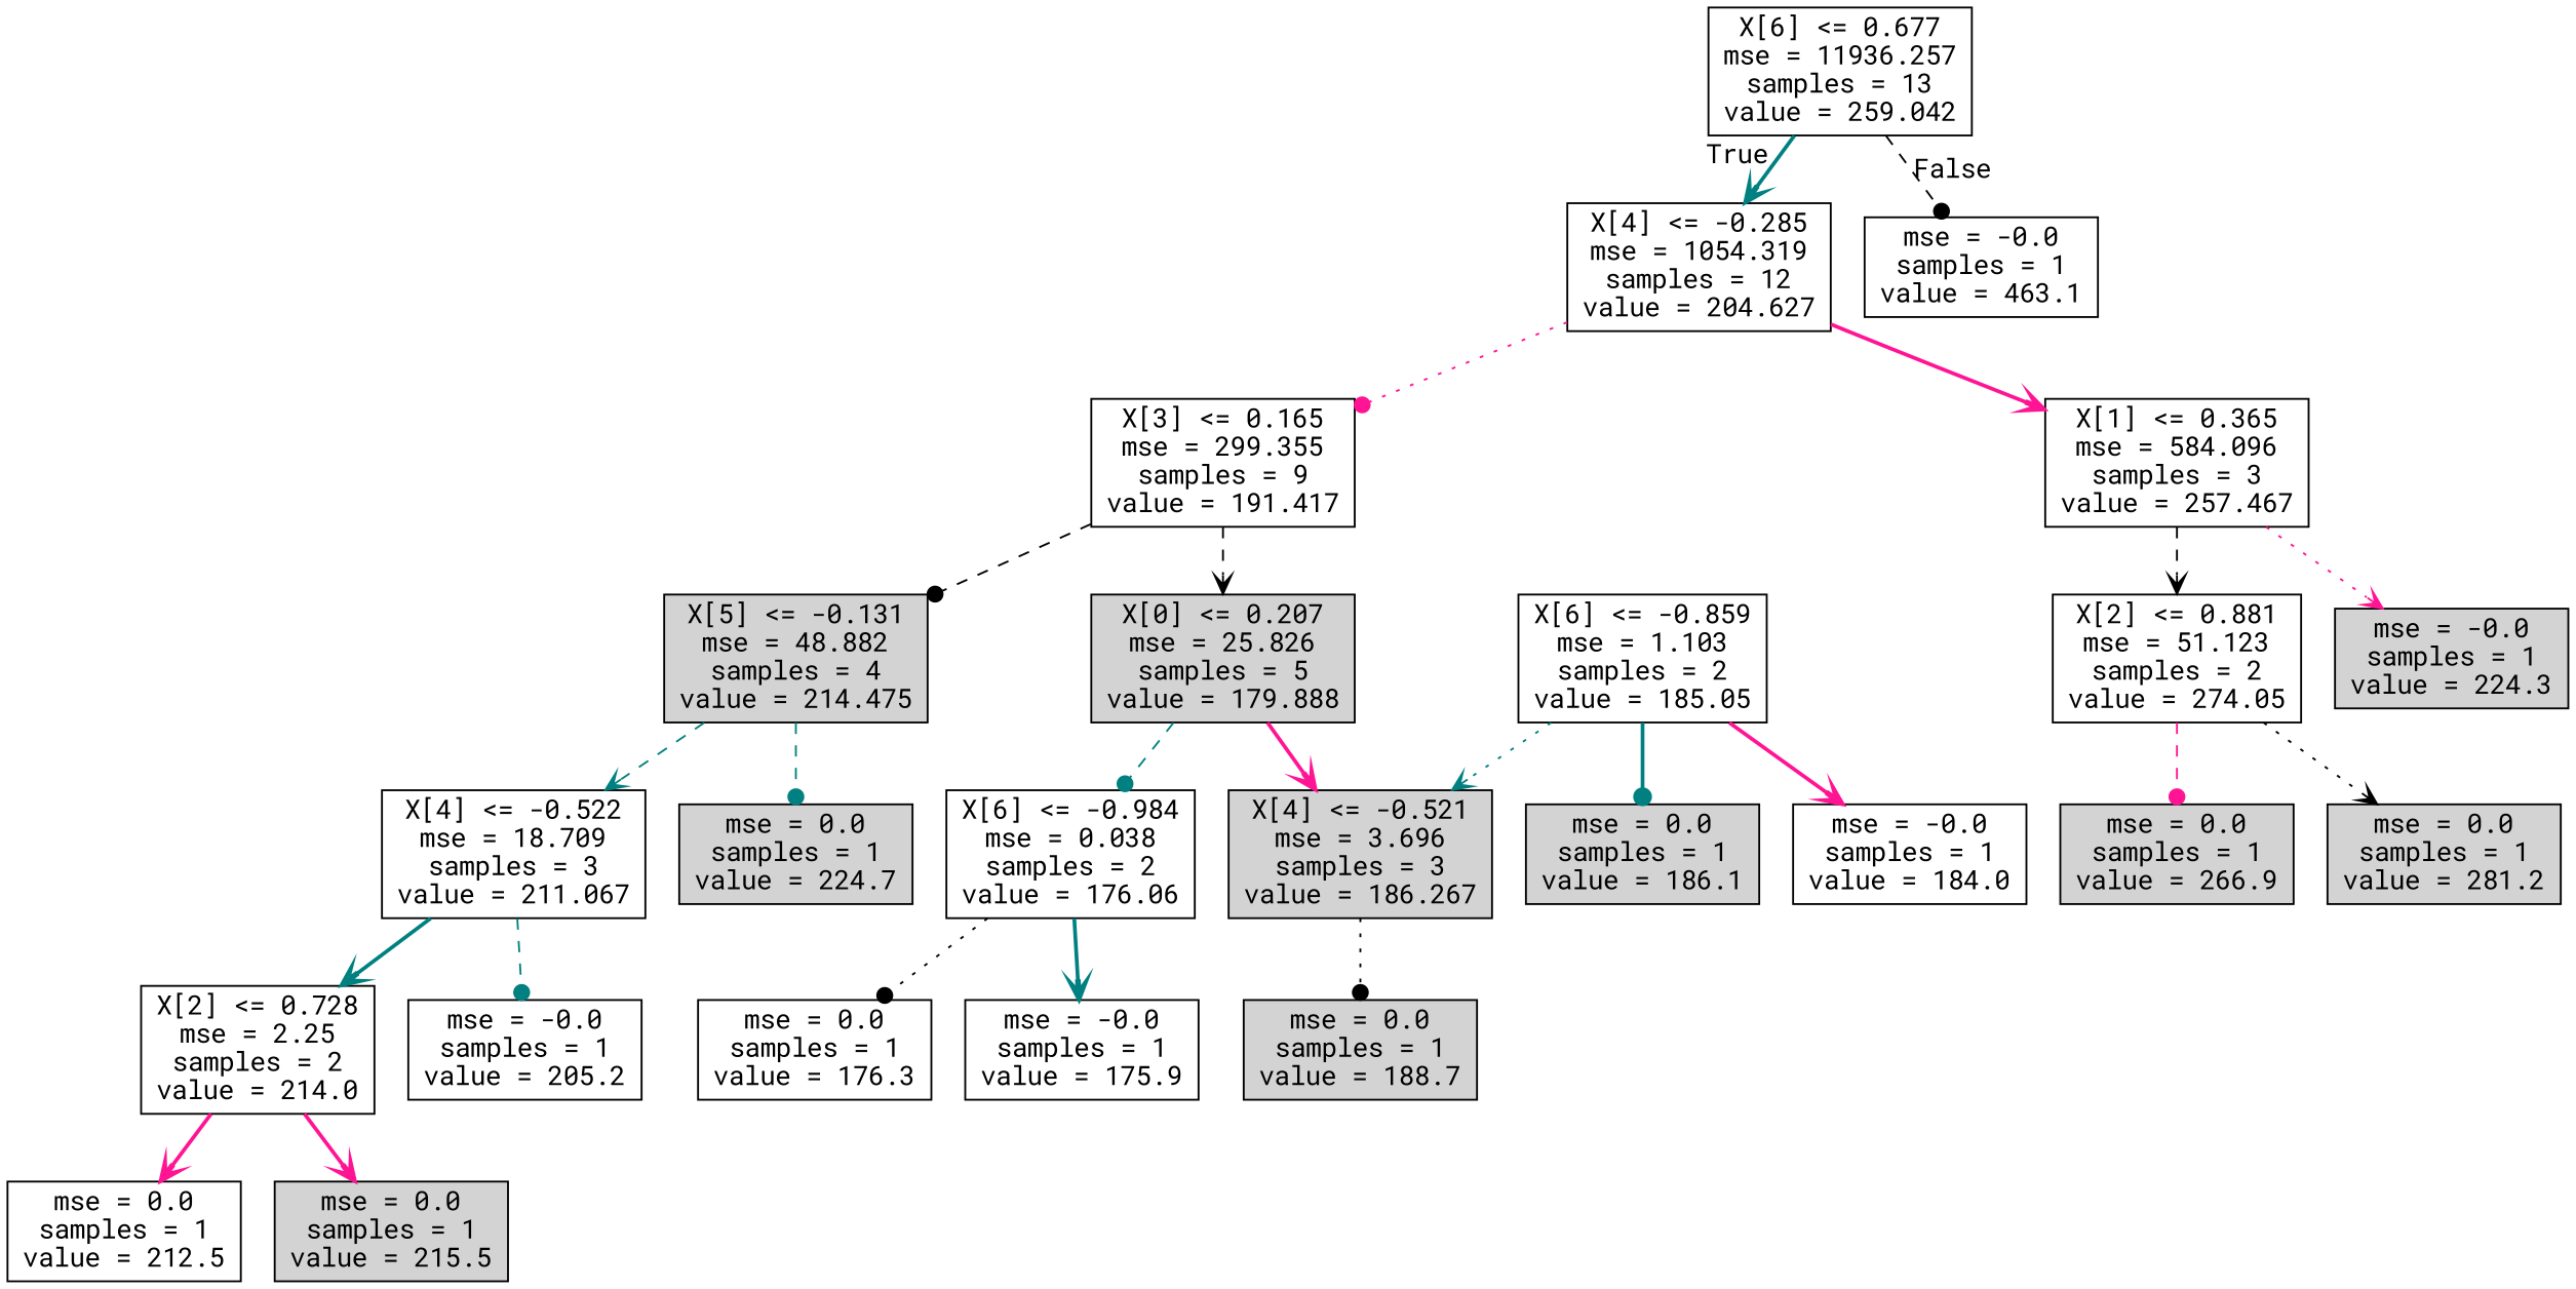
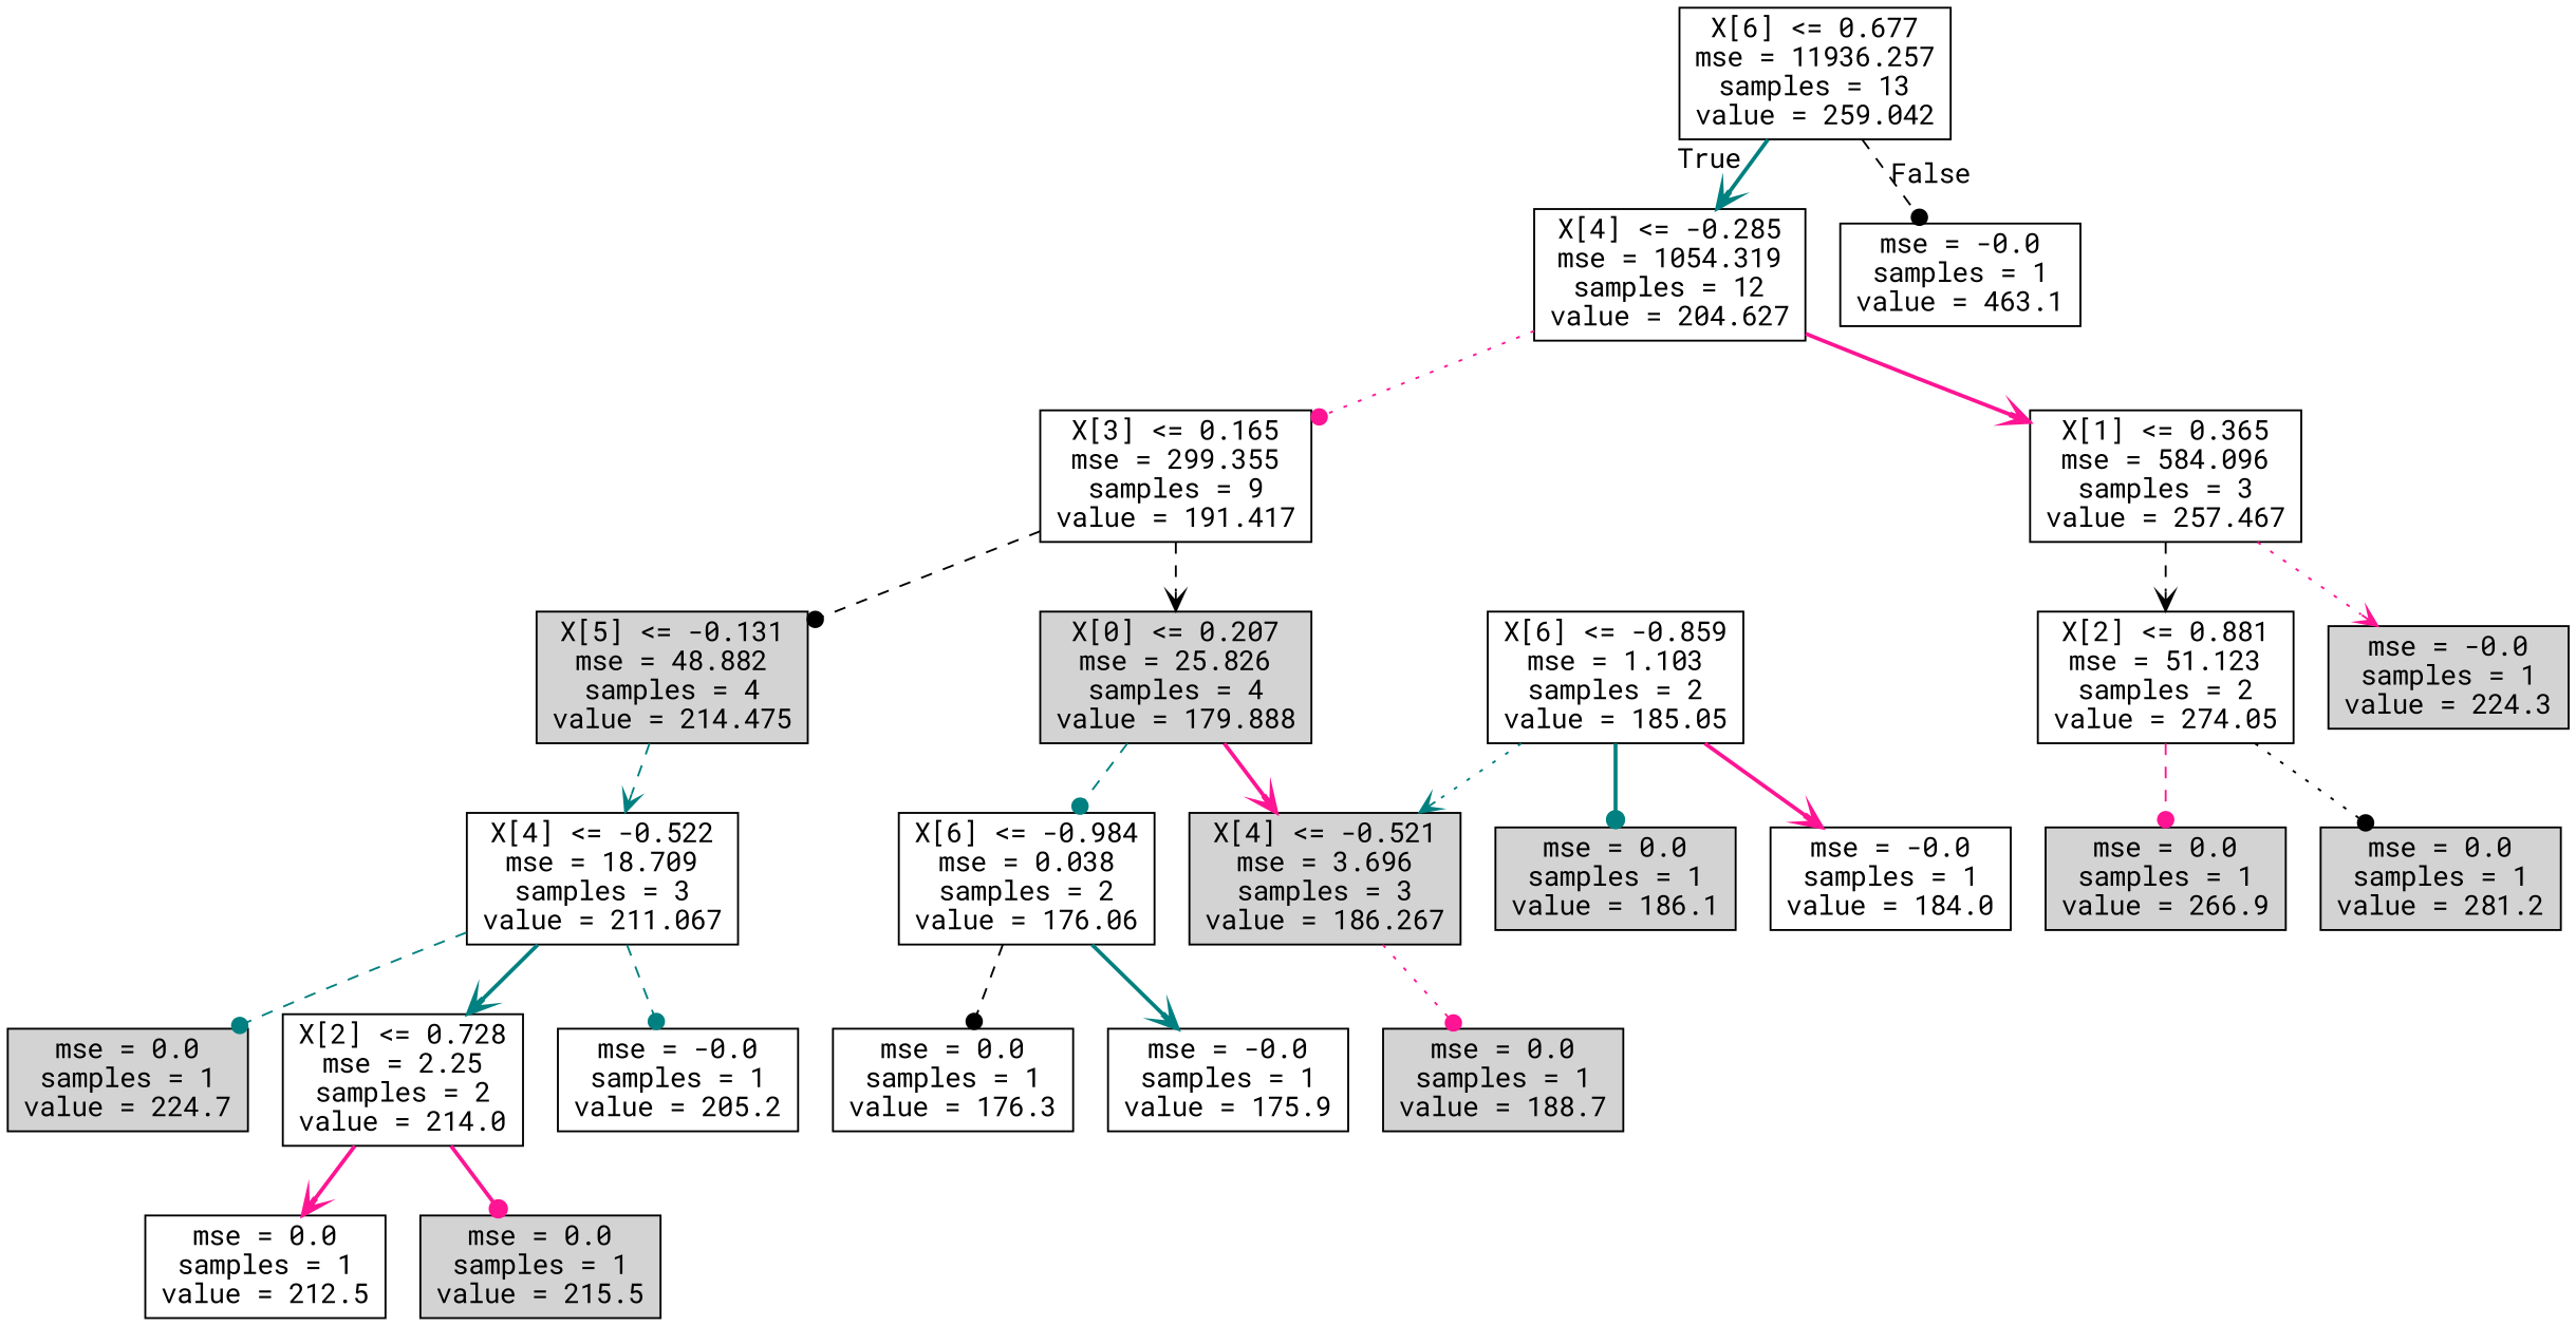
  digraph {
    fontname="Roboto Mono"
    node [fillcolor=white fontname="Roboto Mono" shape=box style=filled]
    edge [arrowhead=vee color=teal fontname="Roboto Mono" style=dashed]
    n1 [label="X[6] <= 0.677\nmse = 11936.257\nsamples = 13\nvalue = 259.042"]
    n2 [label="X[4] <= -0.285\nmse = 1054.319\nsamples = 12\nvalue = 204.627"]
    n3 [label="mse = -0.0\nsamples = 1\nvalue = 463.1"]
    n4 [label="X[3] <= 0.165\nmse = 299.355\nsamples = 9\nvalue = 191.417"]
    n5 [label="X[1] <= 0.365\nmse = 584.096\nsamples = 3\nvalue = 257.467"]
    n6 [fillcolor=lightgrey label="X[5] <= -0.131\nmse = 48.882\nsamples = 4\nvalue = 214.475"]
-   n7 [fillcolor=lightgrey label="X[0] <= 0.207\nmse = 25.826\nsamples = 5\nvalue = 179.888"]
+   n7 [fillcolor=lightgrey label="X[0] <= 0.207\nmse = 25.826\nsamples = 4\nvalue = 179.888"]
    n8 [label="X[2] <= 0.881\nmse = 51.123\nsamples = 2\nvalue = 274.05"]
    n9 [fillcolor=lightgrey label="mse = -0.0\nsamples = 1\nvalue = 224.3"]
    n10 [label="X[4] <= -0.522\nmse = 18.709\nsamples = 3\nvalue = 211.067"]
    n11 [fillcolor=lightgrey label="mse = 0.0\nsamples = 1\nvalue = 224.7"]
    n12 [label="X[6] <= -0.984\nmse = 0.038\nsamples = 2\nvalue = 176.06"]
    n13 [fillcolor=lightgrey label="X[4] <= -0.521\nmse = 3.696\nsamples = 3\nvalue = 186.267"]
    n14 [label="X[2] <= 0.728\nmse = 2.25\nsamples = 2\nvalue = 214.0"]
    n15 [label="mse = -0.0\nsamples = 1\nvalue = 205.2"]
    n16 [label="mse = 0.0\nsamples = 1\nvalue = 212.5"]
    n17 [fillcolor=lightgrey label="mse = 0.0\nsamples = 1\nvalue = 215.5"]
    n18 [label="mse = 0.0\nsamples = 1\nvalue = 176.3"]
    n19 [label="mse = -0.0\nsamples = 1\nvalue = 175.9"]
    n20 [fillcolor=lightgrey label="mse = 0.0\nsamples = 1\nvalue = 188.7"]
    n21 [label="X[6] <= -0.859\nmse = 1.103\nsamples = 2\nvalue = 185.05"]
    n22 [fillcolor=lightgrey label="mse = 0.0\nsamples = 1\nvalue = 186.1"]
    n23 [label="mse = -0.0\nsamples = 1\nvalue = 184.0"]
    n24 [fillcolor=lightgrey label="mse = 0.0\nsamples = 1\nvalue = 266.9"]
    n25 [fillcolor=lightgrey label="mse = 0.0\nsamples = 1\nvalue = 281.2"]
    n1 -> n2 [headlabel=True labelangle=45 labeldistance=2.5 style=bold]
    n1 -> n3 [arrowhead=dot color=black headlabel=False labelangle=-45 labeldistance=2.5]
    n2 -> n4 [arrowhead=dot color=deeppink style=dotted]
    n2 -> n5 [color=deeppink style=bold]
    n4 -> n6 [arrowhead=dot color=black]
    n4 -> n7 [color=black]
    n5 -> n8 [color=black]
    n5 -> n9 [color=deeppink style=dotted]
    n6 -> n10
-   n6 -> n11 [arrowhead=dot]
+   n10 -> n11 [arrowhead=dot]
    n7 -> n12 [arrowhead=dot]
    n7 -> n13 [color=deeppink style=bold]
    n8 -> n24 [arrowhead=dot color=deeppink]
-   n8 -> n25 [color=black style=dotted]
+   n8 -> n25 [arrowhead=dot color=black style=dotted]
    n10 -> n14 [style=bold]
    n10 -> n15 [arrowhead=dot]
-   n12 -> n18 [arrowhead=dot color=black style=dotted]
+   n12 -> n18 [arrowhead=dot color=black]
    n12 -> n19 [style=bold]
-   n13 -> n20 [arrowhead=dot color=black style=dotted]
+   n13 -> n20 [arrowhead=dot color=deeppink style=dotted]
    n14 -> n16 [color=deeppink style=bold]
-   n14 -> n17 [color=deeppink style=bold]
+   n14 -> n17 [arrowhead=dot color=deeppink style=bold]
    n21 -> n13 [style=dotted]
    n21 -> n22 [arrowhead=dot style=bold]
    n21 -> n23 [color=deeppink style=bold]
  }
